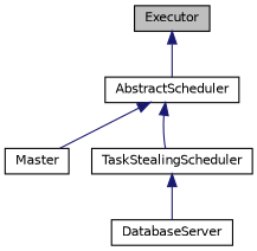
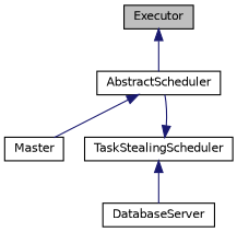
  digraph {
    node [color=black fillcolor=white fontname=Helvetica fontsize=10 shape=record style=filled]
    edge [color=midnightblue dir=back fontname=Helvetica fontsize=10 labelfontname=Helvetica labelfontsize=10 style=solid]
    n1 [fillcolor=grey75 fontcolor=black height=0.2 label=Executor width=0.4]
    n2 [height=0.2 label=AbstractScheduler width=0.4]
    n3 [height=0.2 label=Master width=0.4]
    n4 [height=0.2 label=TaskStealingScheduler width=0.4]
    n5 [height=0.2 label=DatabaseServer width=0.4]
    n1 -> n2
    n2 -> n3
-   n2 -> n4
+   n4 -> n2
    n4 -> n5
  }
